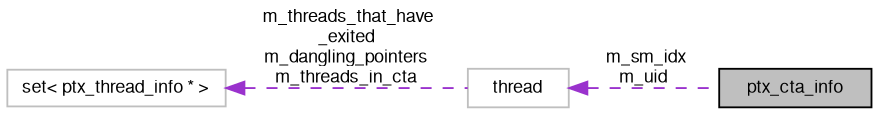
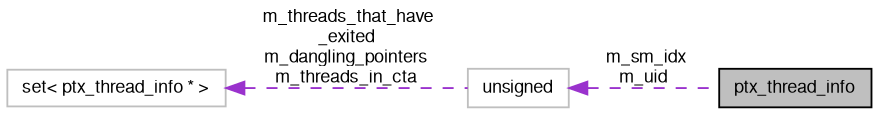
  digraph {
    rankdir=LR
    node [color=grey75 fontname=FreeSans fontsize=10 shape=record]
    edge [color=darkorchid3 dir=back fontname=FreeSans fontsize=10 labelfontname=FreeSans labelfontsize=10 style=dashed]
-   n1 [color=black fillcolor=grey75 fontcolor=black height=0.2 label=ptx_cta_info style=filled width=0.4]
+   n1 [color=black fillcolor=grey75 fontcolor=black height=0.2 label=ptx_thread_info style=filled width=0.4]
    n2 [height=0.2 label="set\< ptx_thread_info * \>" width=0.4]
-   n3 [height=0.2 label=thread width=0.4]
+   n3 [height=0.2 label=unsigned width=0.4]
    n2 -> n3 [label=" m_threads_that_have\l_exited\nm_dangling_pointers\nm_threads_in_cta"]
    n3 -> n1 [label=" m_sm_idx\nm_uid"]
  }
